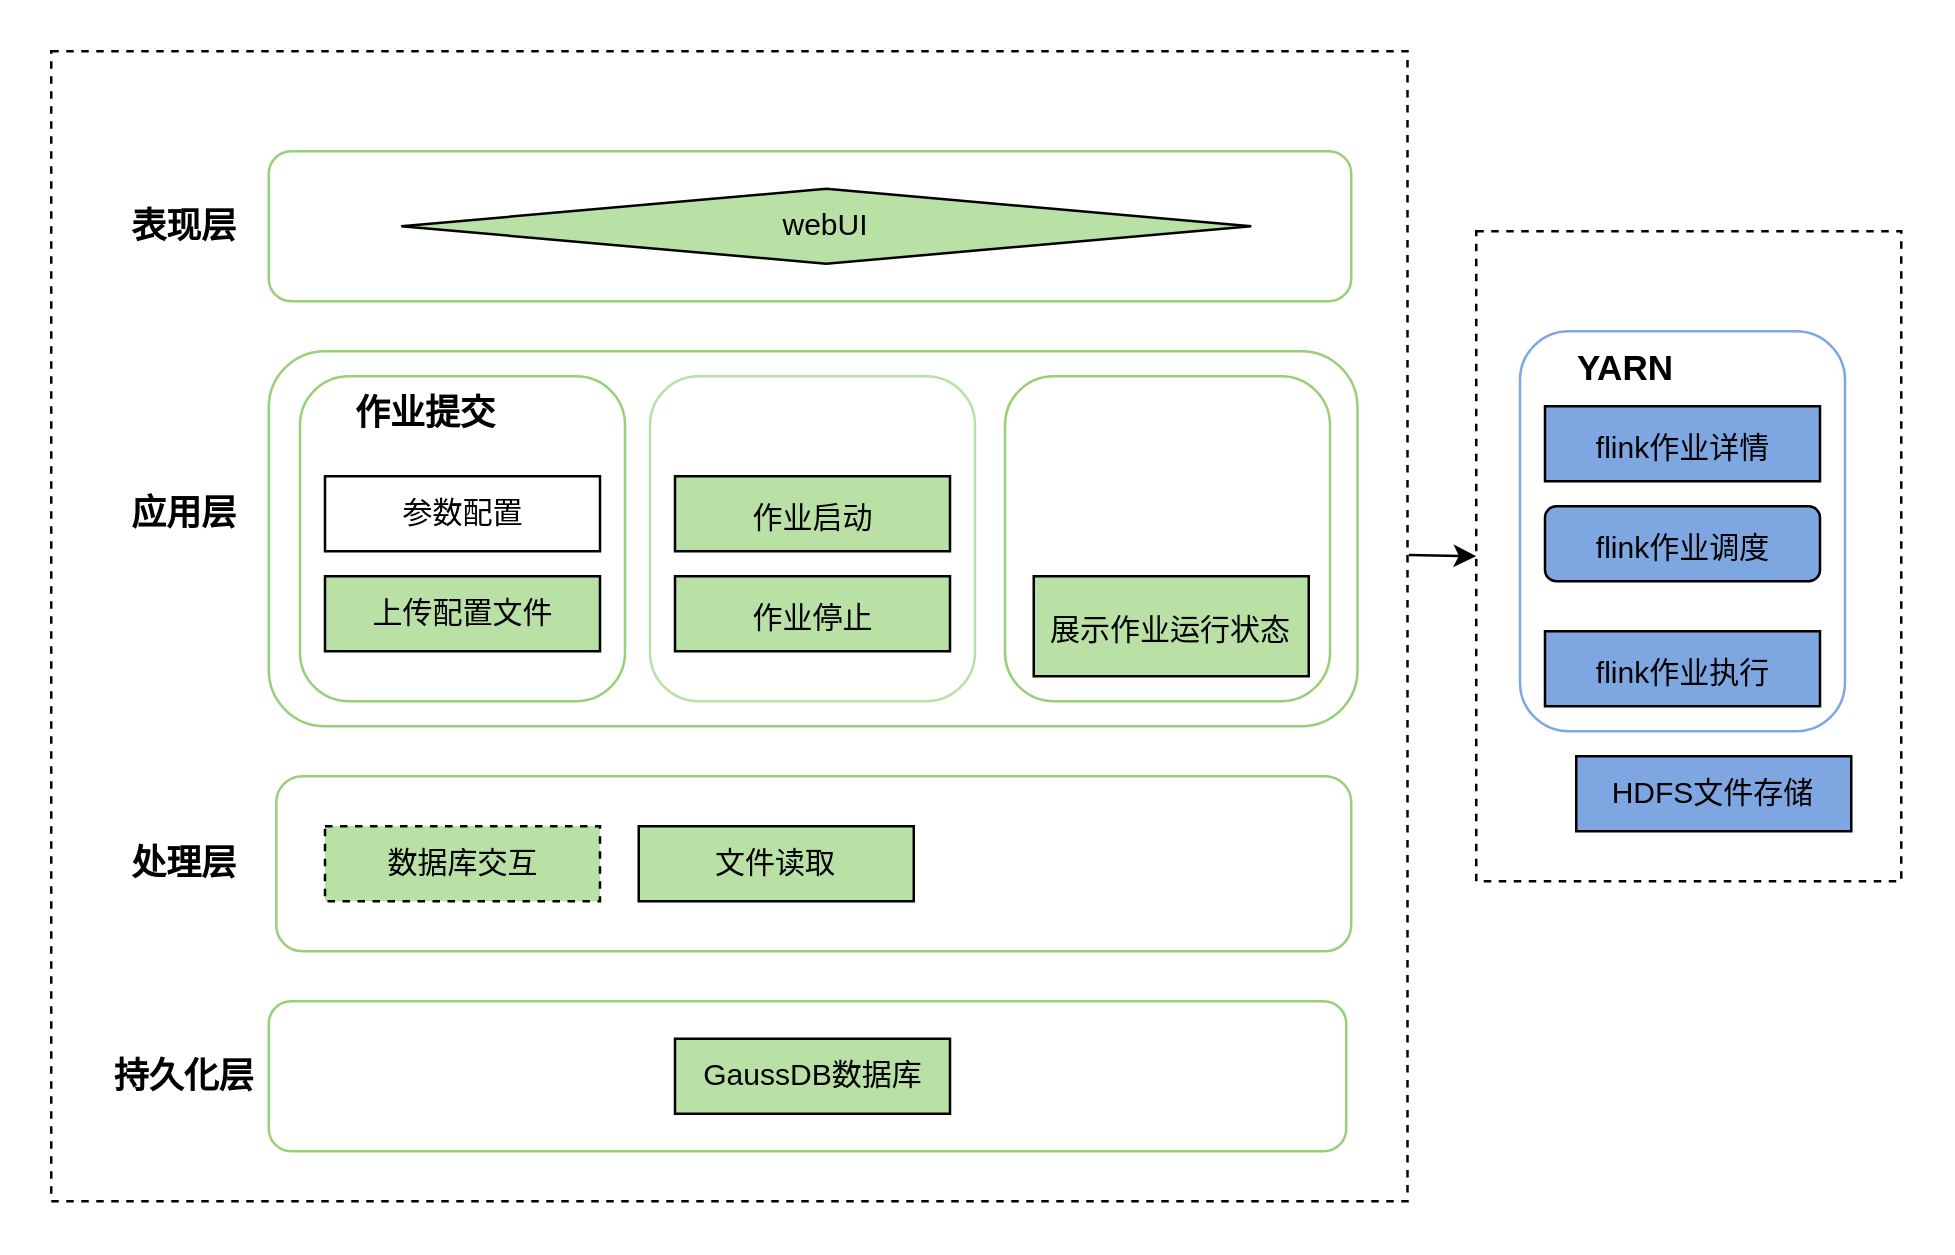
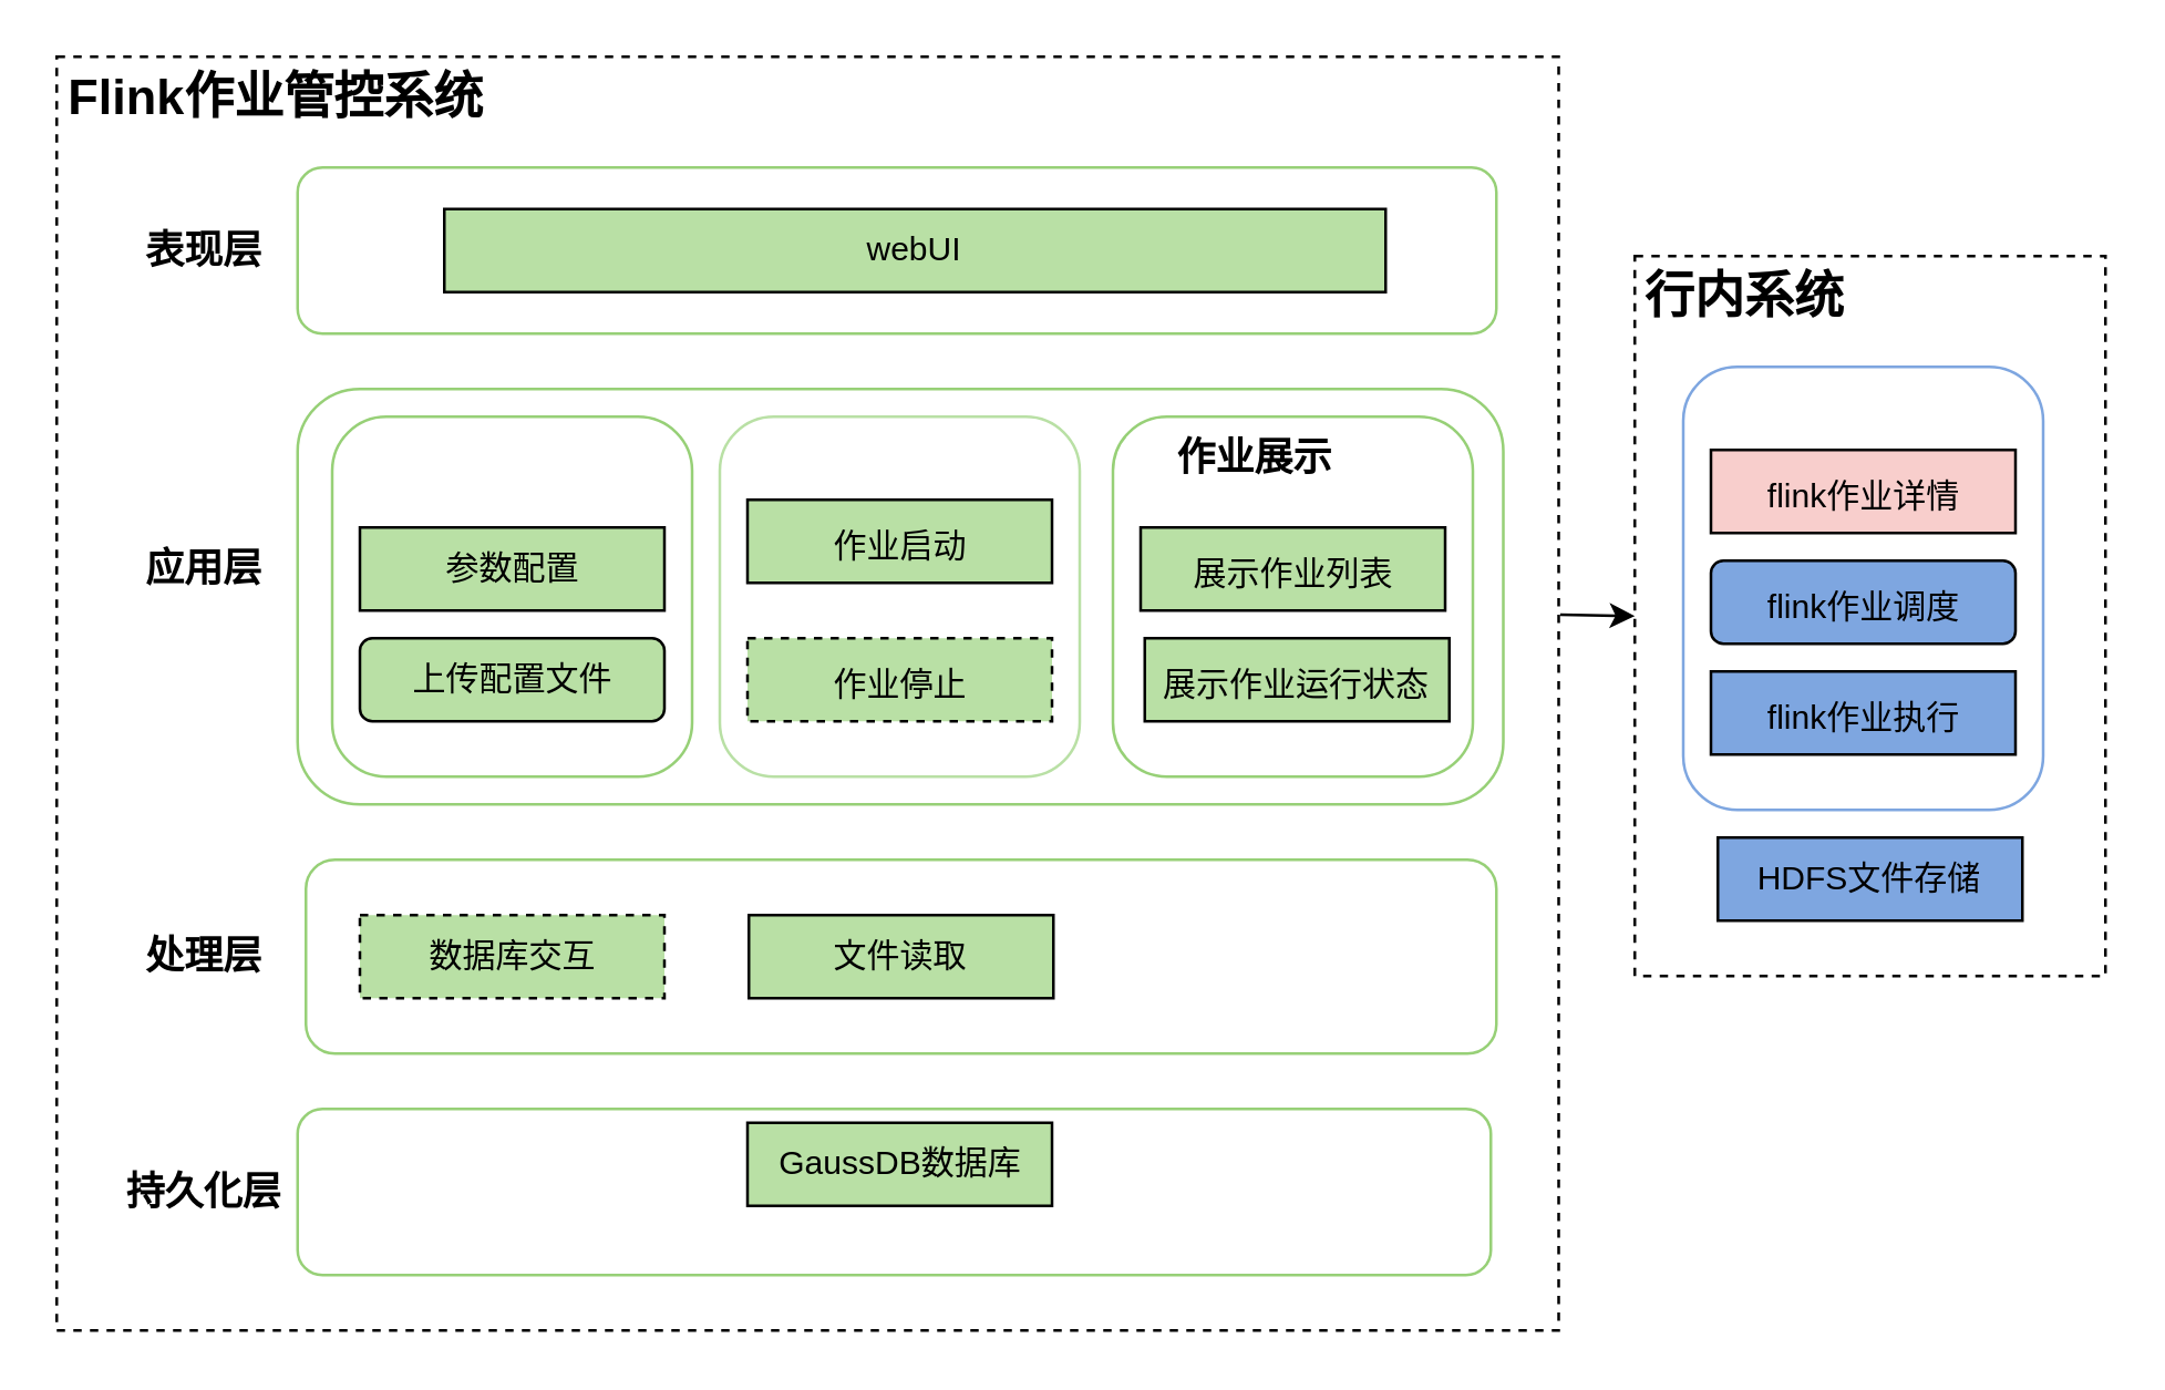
  <mxCell id="0" />
  <mxCell id="1" parent="0" />
  <mxCell id="2" value="" style="rounded=0;whiteSpace=wrap;html=1;dashed=1;" vertex="1" parent="1"><mxGeometry x="590" y="92" width="170" height="260" as="geometry" /></mxCell>
  <mxCell id="3" value="" style="rounded=1;whiteSpace=wrap;html=1;strokeColor=#7EA6E0;fillColor=#FFFFFF;" vertex="1" parent="1"><mxGeometry x="607.5" y="132" width="130" height="160" as="geometry" /></mxCell>
  <mxCell id="4" value="" style="rounded=0;whiteSpace=wrap;html=1;dashed=1;" vertex="1" parent="1"><mxGeometry x="20" y="20" width="542.5" height="460" as="geometry" /></mxCell>
  <mxCell id="5" value="" style="rounded=1;whiteSpace=wrap;html=1;fontSize=12;fillColor=#FFFFFF;strokeColor=#97D077;" vertex="1" parent="1"><mxGeometry x="107" y="140" width="435.5" height="150" as="geometry" /></mxCell>
  <mxCell id="6" value="" style="rounded=1;whiteSpace=wrap;html=1;strokeColor=#97D077;fillColor=#FFFFFF;" vertex="1" parent="1"><mxGeometry x="401.5" y="150" width="130" height="130" as="geometry" /></mxCell>
  <mxCell id="7" value="" style="rounded=1;whiteSpace=wrap;html=1;strokeColor=#97D077;fillColor=#FFFFFF;" vertex="1" parent="1"><mxGeometry x="110" y="310" width="430" height="70" as="geometry" /></mxCell>
  <mxCell id="8" value="" style="rounded=1;whiteSpace=wrap;html=1;strokeColor=#B9E0A5;fillColor=#FFFFFF;" vertex="1" parent="1"><mxGeometry x="259.5" y="150" width="130" height="130" as="geometry" /></mxCell>
  <mxCell id="9" value="" style="rounded=1;whiteSpace=wrap;html=1;strokeColor=#97D077;fillColor=#FFFFFF;" vertex="1" parent="1"><mxGeometry x="119.5" y="150" width="130" height="130" as="geometry" /></mxCell>
- <mxCell id="10" value="&lt;span style=&quot;font-size: 12px&quot;&gt;作业启动&lt;/span&gt;" style="rounded=0;whiteSpace=wrap;html=1;fontSize=18;fillColor=#B9E0A5;" vertex="1" parent="1"><mxGeometry x="269.5" y="190" width="110" height="30" as="geometry" /></mxCell>
- <mxCell id="12" value="参数配置" style="rounded=0;whiteSpace=wrap;html=1;fontSize=12;fillColor=#ffffff;" vertex="1" parent="1"><mxGeometry x="129.5" y="190" width="110" height="30" as="geometry" /></mxCell>
- <mxCell id="13" value="上传配置文件" style="rounded=0;whiteSpace=wrap;html=1;fontSize=12;fillColor=#B9E0A5;" vertex="1" parent="1"><mxGeometry x="129.5" y="230" width="110" height="30" as="geometry" /></mxCell>
- <mxCell id="14" value="&lt;b&gt;&lt;font style=&quot;font-size: 14px&quot;&gt;作业提交&lt;/font&gt;&lt;/b&gt;" style="text;html=1;strokeColor=none;fillColor=none;align=center;verticalAlign=middle;whiteSpace=wrap;rounded=0;fontFamily=Helvetica;" vertex="1" parent="1"><mxGeometry x="139.5" y="150" width="60" height="30" as="geometry" /></mxCell>
- <mxCell id="15" value="&lt;span style=&quot;font-size: 12px&quot;&gt;作业停止&lt;/span&gt;" style="rounded=0;whiteSpace=wrap;html=1;fontSize=18;fillColor=#B9E0A5;" vertex="1" parent="1"><mxGeometry x="269.5" y="230" width="110" height="30" as="geometry" /></mxCell>
- <mxCell id="16" value="&lt;span style=&quot;font-size: 12px&quot;&gt;展示作业运行状态&lt;/span&gt;" style="rounded=0;whiteSpace=wrap;html=1;fontSize=18;fillColor=#B9E0A5;" vertex="1" parent="1"><mxGeometry x="413" y="230" width="110" height="40" as="geometry" /></mxCell>
- <mxCell id="17" value="&lt;span style=&quot;font-size: 14px&quot;&gt;&lt;b&gt;YARN&lt;/b&gt;&lt;/span&gt;" style="text;html=1;strokeColor=none;fillColor=none;align=center;verticalAlign=middle;whiteSpace=wrap;rounded=0;fontFamily=Helvetica;" vertex="1" parent="1"><mxGeometry x="620" y="132" width="60" height="30" as="geometry" /></mxCell>
+ <mxCell id="10" value="&lt;span style=&quot;font-size: 12px&quot;&gt;作业启动&lt;/span&gt;" style="rounded=0;whiteSpace=wrap;html=1;fontSize=18;fillColor=#B9E0A5;" vertex="1" parent="1"><mxGeometry x="269.5" y="180" width="110" height="30" as="geometry" /></mxCell>
+ <mxCell id="11" value="&lt;span style=&quot;font-size: 12px&quot;&gt;展示作业列表&lt;/span&gt;" style="rounded=0;whiteSpace=wrap;html=1;fontSize=18;fillColor=#B9E0A5;" vertex="1" parent="1"><mxGeometry x="411.5" y="190" width="110" height="30" as="geometry" /></mxCell>
+ <mxCell id="12" value="参数配置" style="rounded=0;whiteSpace=wrap;html=1;fontSize=12;fillColor=#B9E0A5;" vertex="1" parent="1"><mxGeometry x="129.5" y="190" width="110" height="30" as="geometry" /></mxCell>
+ <mxCell id="13" value="上传配置文件" style="whiteSpace=wrap;html=1;fontSize=12;fillColor=#B9E0A5;rounded=1;" vertex="1" parent="1"><mxGeometry x="129.5" y="230" width="110" height="30" as="geometry" /></mxCell>
+ <mxCell id="15" value="&lt;span style=&quot;font-size: 12px&quot;&gt;作业停止&lt;/span&gt;" style="rounded=0;whiteSpace=wrap;html=1;fontSize=18;fillColor=#B9E0A5;dashed=1;" vertex="1" parent="1"><mxGeometry x="269.5" y="230" width="110" height="30" as="geometry" /></mxCell>
+ <mxCell id="16" value="&lt;span style=&quot;font-size: 12px&quot;&gt;展示作业运行状态&lt;/span&gt;" style="rounded=0;whiteSpace=wrap;html=1;fontSize=18;fillColor=#B9E0A5;" vertex="1" parent="1"><mxGeometry x="413" y="230" width="110" height="30" as="geometry" /></mxCell>
  <mxCell id="18" value="&lt;font style=&quot;font-size: 14px&quot;&gt;&lt;b&gt;应用层&lt;/b&gt;&lt;/font&gt;" style="text;html=1;strokeColor=none;fillColor=none;align=center;verticalAlign=middle;whiteSpace=wrap;rounded=0;" vertex="1" parent="1"><mxGeometry x="27" y="190" width="92.5" height="30" as="geometry" /></mxCell>
  <mxCell id="19" value="&lt;b&gt;&lt;font style=&quot;font-size: 14px&quot;&gt;持久化层&lt;/font&gt;&lt;/b&gt;" style="text;html=1;strokeColor=none;fillColor=none;align=center;verticalAlign=middle;whiteSpace=wrap;rounded=0;" vertex="1" parent="1"><mxGeometry x="27" y="415" width="92.5" height="30" as="geometry" /></mxCell>
- <mxCell id="22" value="&lt;span style=&quot;font-size: 12px&quot;&gt;flink作业详情&lt;/span&gt;" style="rounded=0;whiteSpace=wrap;html=1;fontSize=18;fillColor=#7EA6E0;" vertex="1" parent="1"><mxGeometry x="617.5" y="162" width="110" height="30" as="geometry" /></mxCell>
+ <mxCell id="20" value="&lt;b&gt;&lt;font style=&quot;font-size: 14px&quot;&gt;作业展示&lt;/font&gt;&lt;/b&gt;" style="text;html=1;strokeColor=none;fillColor=none;align=center;verticalAlign=middle;whiteSpace=wrap;rounded=0;fontFamily=Helvetica;" vertex="1" parent="1"><mxGeometry x="423" y="150" width="60" height="30" as="geometry" /></mxCell>
+ <mxCell id="21" value="&lt;b&gt;&lt;font style=&quot;font-size: 18px&quot;&gt;行内系统&lt;/font&gt;&lt;/b&gt;" style="text;html=1;strokeColor=none;fillColor=none;align=center;verticalAlign=middle;whiteSpace=wrap;rounded=0;fontFamily=Helvetica;" vertex="1" parent="1"><mxGeometry x="590" y="92" width="80" height="30" as="geometry" /></mxCell>
+ <mxCell id="22" value="&lt;span style=&quot;font-size: 12px&quot;&gt;flink作业详情&lt;/span&gt;" style="rounded=0;whiteSpace=wrap;html=1;fontSize=18;fillColor=#f8cecc;" vertex="1" parent="1"><mxGeometry x="617.5" y="162" width="110" height="30" as="geometry" /></mxCell>
  <mxCell id="23" value="&lt;font style=&quot;font-size: 14px&quot;&gt;&lt;b&gt;处理层&lt;/b&gt;&lt;/font&gt;" style="text;html=1;strokeColor=none;fillColor=none;align=center;verticalAlign=middle;whiteSpace=wrap;rounded=0;" vertex="1" parent="1"><mxGeometry x="27" y="330" width="92.5" height="30" as="geometry" /></mxCell>
  <mxCell id="24" value="" style="rounded=1;whiteSpace=wrap;html=1;strokeColor=#97D077;fillColor=#FFFFFF;" vertex="1" parent="1"><mxGeometry x="107" y="400" width="431" height="60" as="geometry" /></mxCell>
- <mxCell id="25" value="GaussDB数据库" style="rounded=0;whiteSpace=wrap;html=1;fontSize=12;fillColor=#B9E0A5;" vertex="1" parent="1"><mxGeometry x="269.5" y="415" width="110" height="30" as="geometry" /></mxCell>
- <mxCell id="26" value="HDFS文件存储" style="rounded=0;whiteSpace=wrap;html=1;fontSize=12;fillColor=#7EA6E0;" vertex="1" parent="1"><mxGeometry x="630" y="302" width="110" height="30" as="geometry" /></mxCell>
+ <mxCell id="25" value="GaussDB数据库" style="rounded=0;whiteSpace=wrap;html=1;fontSize=12;fillColor=#B9E0A5;" vertex="1" parent="1"><mxGeometry x="269.5" y="405" width="110" height="30" as="geometry" /></mxCell>
+ <mxCell id="26" value="HDFS文件存储" style="rounded=0;whiteSpace=wrap;html=1;fontSize=12;fillColor=#7EA6E0;" vertex="1" parent="1"><mxGeometry x="620" y="302" width="110" height="30" as="geometry" /></mxCell>
  <mxCell id="27" value="" style="rounded=1;whiteSpace=wrap;html=1;fontSize=12;fillColor=#FFFFFF;strokeColor=#97D077;" vertex="1" parent="1"><mxGeometry x="107" y="60" width="433" height="60" as="geometry" /></mxCell>
- <mxCell id="28" value="webUI" style="rhombus;whiteSpace=wrap;html=1;fontSize=12;fillColor=#B9E0A5;" vertex="1" parent="1"><mxGeometry x="160" y="75" width="340" height="30" as="geometry" /></mxCell>
+ <mxCell id="28" value="webUI" style="rounded=0;whiteSpace=wrap;html=1;fontSize=12;fillColor=#B9E0A5;" vertex="1" parent="1"><mxGeometry x="160" y="75" width="340" height="30" as="geometry" /></mxCell>
  <mxCell id="29" value="&lt;font style=&quot;font-size: 14px&quot;&gt;&lt;b&gt;表现层&lt;/b&gt;&lt;/font&gt;" style="text;html=1;strokeColor=none;fillColor=none;align=center;verticalAlign=middle;whiteSpace=wrap;rounded=0;" vertex="1" parent="1"><mxGeometry x="27" y="75" width="92.5" height="30" as="geometry" /></mxCell>
  <mxCell id="30" value="" style="endArrow=classic;html=1;rounded=0;entryX=0;entryY=0.5;entryDx=0;entryDy=0;exitX=1.001;exitY=0.438;exitDx=0;exitDy=0;exitPerimeter=0;" edge="1" parent="1" source="4" target="2"><mxGeometry width="50" height="50" relative="1" as="geometry"><mxPoint x="570" y="270" as="sourcePoint" /><mxPoint x="392.5" y="530" as="targetPoint" /></mxGeometry></mxCell>
  <mxCell id="31" value="&lt;span style=&quot;font-size: 12px&quot;&gt;flink作业调度&lt;/span&gt;" style="whiteSpace=wrap;html=1;fontSize=18;fillColor=#7EA6E0;rounded=1;" vertex="1" parent="1"><mxGeometry x="617.5" y="202" width="110" height="30" as="geometry" /></mxCell>
- <mxCell id="32" value="&lt;span style=&quot;font-size: 12px&quot;&gt;flink作业执行&lt;/span&gt;" style="rounded=0;whiteSpace=wrap;html=1;fontSize=18;fillColor=#7EA6E0;" vertex="1" parent="1"><mxGeometry x="617.5" y="252" width="110" height="30" as="geometry" /></mxCell>
+ <mxCell id="32" value="&lt;span style=&quot;font-size: 12px&quot;&gt;flink作业执行&lt;/span&gt;" style="rounded=0;whiteSpace=wrap;html=1;fontSize=18;fillColor=#7EA6E0;" vertex="1" parent="1"><mxGeometry x="617.5" y="242" width="110" height="30" as="geometry" /></mxCell>
  <mxCell id="33" value="数据库交互" style="rounded=0;whiteSpace=wrap;html=1;fontSize=12;fillColor=#B9E0A5;dashed=1;" vertex="1" parent="1"><mxGeometry x="129.5" y="330" width="110" height="30" as="geometry" /></mxCell>
- <mxCell id="34" value="文件读取" style="rounded=0;whiteSpace=wrap;html=1;fontSize=12;fillColor=#B9E0A5;" vertex="1" parent="1"><mxGeometry x="255" y="330" width="110" height="30" as="geometry" /></mxCell>
+ <mxCell id="34" value="文件读取" style="rounded=0;whiteSpace=wrap;html=1;fontSize=12;fillColor=#B9E0A5;" vertex="1" parent="1"><mxGeometry x="270" y="330" width="110" height="30" as="geometry" /></mxCell>
+ <mxCell id="35" value="&lt;b&gt;&lt;font style=&quot;font-size: 18px&quot;&gt;Flink作业管控系统&lt;/font&gt;&lt;/b&gt;" style="text;html=1;strokeColor=none;fillColor=none;align=center;verticalAlign=middle;whiteSpace=wrap;rounded=0;fontFamily=Helvetica;" vertex="1" parent="1"><mxGeometry x="20" y="20" width="159" height="30" as="geometry" /></mxCell>
